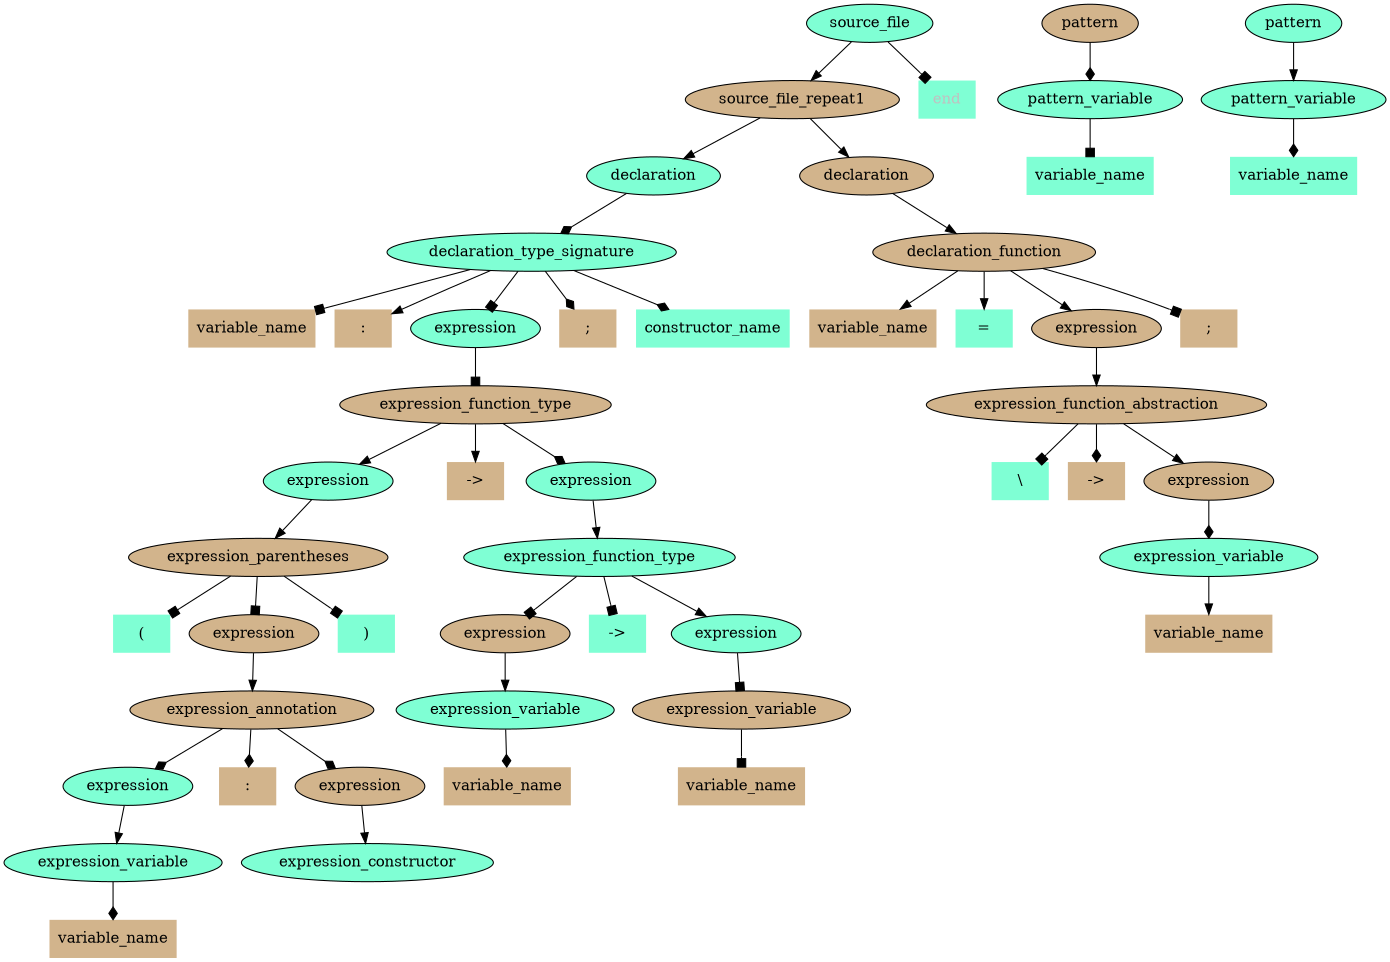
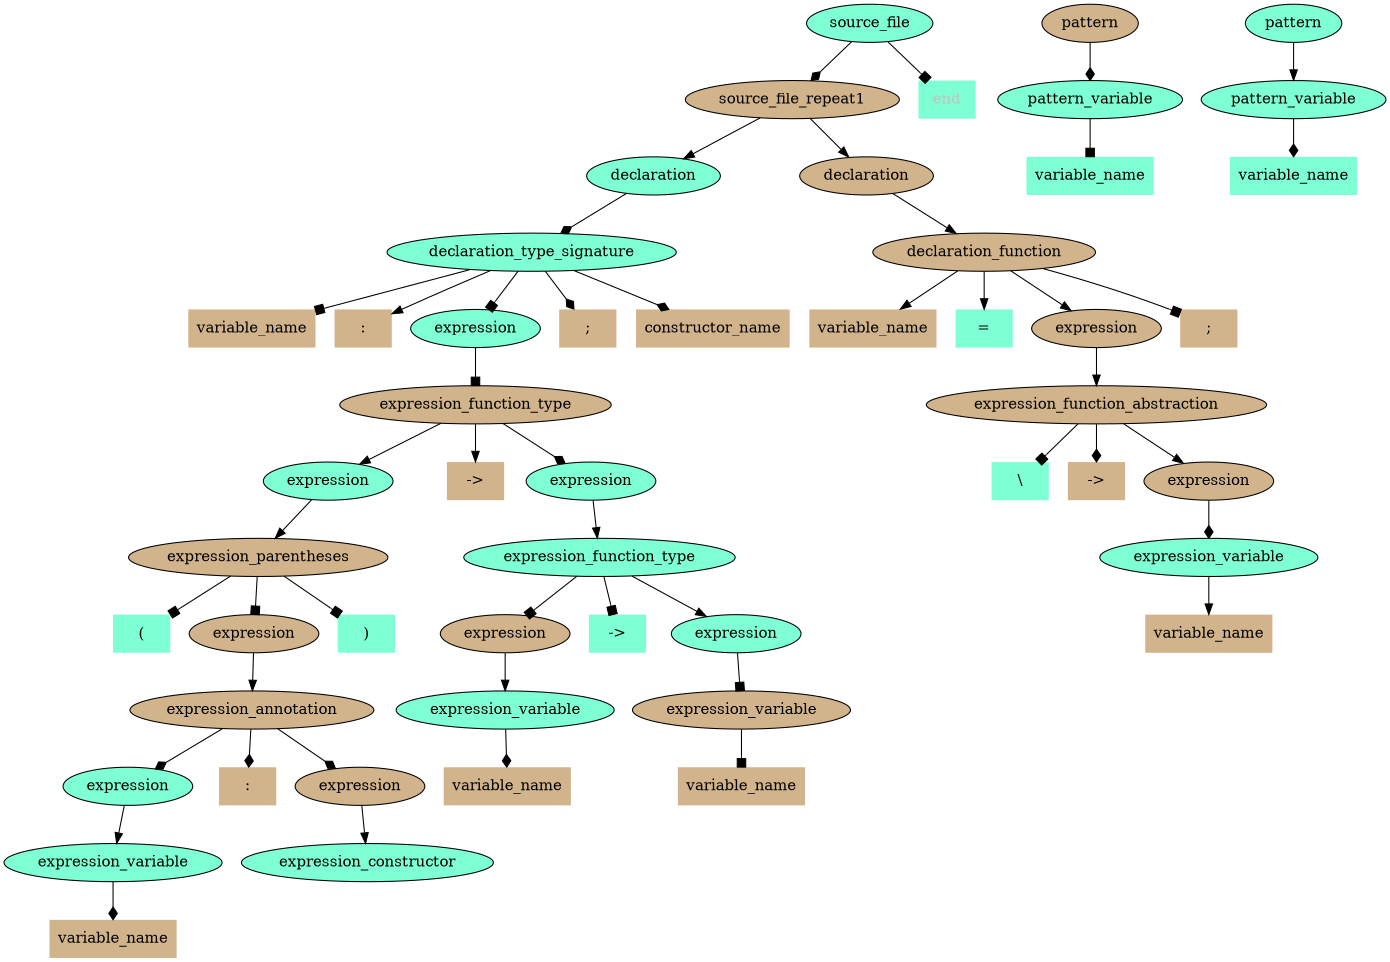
  digraph {
    node [fillcolor=tan style=filled]
    edge [arrowhead=normal]
    n1 [fillcolor=aquamarine label=source_file]
    n2 [label=source_file_repeat1]
    n3 [fillcolor=aquamarine fontcolor=gray label=end shape=plaintext]
    n4 [fillcolor=aquamarine label=declaration]
    n5 [label=declaration]
    n6 [fillcolor=aquamarine label=declaration_type_signature]
    n7 [label=declaration_function]
    n8 [label=variable_name shape=plaintext]
    n9 [label=":" shape=plaintext]
    n10 [fillcolor=aquamarine label=expression]
    n11 [label=";" shape=plaintext]
-   n12 [fillcolor=aquamarine label=constructor_name shape=plaintext]
+   n12 [label=constructor_name shape=plaintext]
    n13 [label=expression_function_type]
    n14 [fillcolor=aquamarine label=expression]
    n15 [label="->" shape=plaintext]
    n16 [fillcolor=aquamarine label=expression]
    n17 [label=expression_parentheses]
    n18 [fillcolor=aquamarine label=expression_function_type]
    n19 [fillcolor=aquamarine label="(" shape=plaintext]
    n20 [label=expression]
    n21 [fillcolor=aquamarine label=")" shape=plaintext]
    n22 [label=expression_annotation]
    n23 [fillcolor=aquamarine label=expression]
    n24 [label=":" shape=plaintext]
    n25 [label=expression]
    n26 [fillcolor=aquamarine label=expression_variable]
    n27 [fillcolor=aquamarine label=expression_constructor]
    n28 [label=variable_name shape=plaintext]
    n29 [label=expression]
    n30 [fillcolor=aquamarine label="->" shape=plaintext]
    n31 [fillcolor=aquamarine label=expression]
    n32 [fillcolor=aquamarine label=expression_variable]
    n33 [label=expression_variable]
    n34 [label=variable_name shape=plaintext]
    n35 [label=variable_name shape=plaintext]
    n36 [label=variable_name shape=plaintext]
    n37 [fillcolor=aquamarine label="=" shape=plaintext]
    n38 [label=expression]
    n39 [label=";" shape=plaintext]
    n40 [label=expression_function_abstraction]
    n41 [fillcolor=aquamarine label="\\" shape=plaintext]
    n42 [label="->" shape=plaintext]
    n43 [label=expression]
    n44 [fillcolor=aquamarine label=expression_variable]
    n45 [label=pattern]
    n46 [fillcolor=aquamarine label=pattern_variable]
    n47 [fillcolor=aquamarine label=pattern]
    n48 [fillcolor=aquamarine label=pattern_variable]
    n49 [fillcolor=aquamarine label=variable_name shape=plaintext]
    n50 [fillcolor=aquamarine label=variable_name shape=plaintext]
    n51 [label=variable_name shape=plaintext]
-   n1 -> n2
+   n1 -> n2 [arrowhead=diamond]
    n1 -> n3 [arrowhead=box]
    n2 -> n4
    n2 -> n5
    n4 -> n6 [arrowhead=diamond]
    n5 -> n7
    n6 -> n8 [arrowhead=box]
    n6 -> n9
    n6 -> n10 [arrowhead=box]
    n6 -> n11 [arrowhead=diamond]
    n6 -> n12 [arrowhead=diamond]
    n7 -> n36
    n7 -> n37
    n7 -> n38
    n7 -> n39 [arrowhead=box]
    n10 -> n13 [arrowhead=box]
    n13 -> n14
    n13 -> n15
    n13 -> n16 [arrowhead=diamond]
    n14 -> n17
    n16 -> n18
    n17 -> n19 [arrowhead=box]
    n17 -> n20 [arrowhead=box]
    n17 -> n21 [arrowhead=box]
    n18 -> n29 [arrowhead=box]
    n18 -> n30 [arrowhead=box]
    n18 -> n31
    n20 -> n22
    n22 -> n23 [arrowhead=diamond]
    n22 -> n24 [arrowhead=diamond]
    n22 -> n25 [arrowhead=diamond]
    n23 -> n26
    n25 -> n27
    n26 -> n28 [arrowhead=diamond]
    n29 -> n32
    n31 -> n33 [arrowhead=box]
    n32 -> n34 [arrowhead=diamond]
    n33 -> n35 [arrowhead=box]
    n38 -> n40
    n40 -> n41 [arrowhead=box]
    n40 -> n42 [arrowhead=diamond]
    n40 -> n43
    n43 -> n44 [arrowhead=diamond]
    n44 -> n51
    n45 -> n46 [arrowhead=diamond]
    n46 -> n49 [arrowhead=box]
    n47 -> n48
    n48 -> n50 [arrowhead=diamond]
  }
